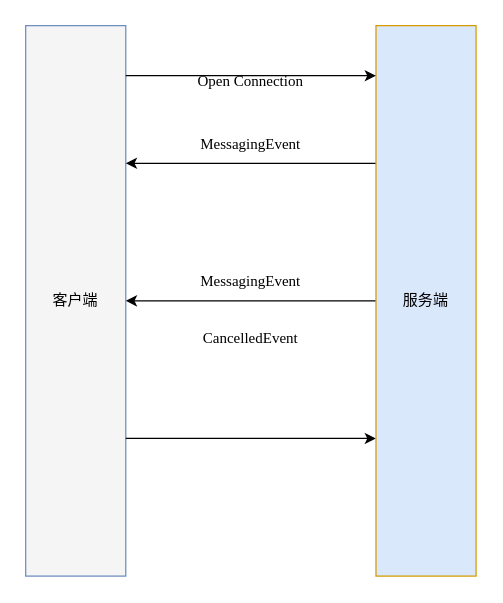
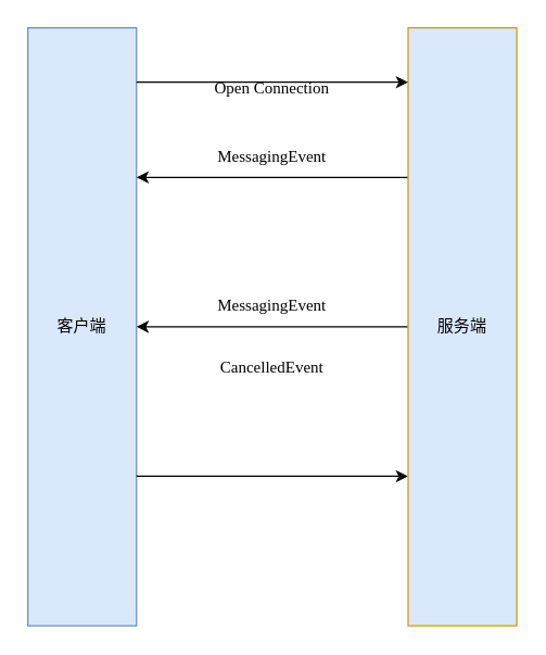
  <mxCell id="0" />
  <mxCell id="1" parent="0" />
- <mxCell id="2" value="客户端" style="rounded=0;whiteSpace=wrap;html=1;strokeColor=#6c8ebf;shadow=0;fillColor=#f5f5f5;" vertex="1" parent="1"><mxGeometry x="20" y="20" width="80" height="440" as="geometry" /></mxCell>
+ <mxCell id="2" value="客户端" style="rounded=0;whiteSpace=wrap;html=1;strokeColor=#6c8ebf;shadow=0;fillColor=#dae8fc;" vertex="1" parent="1"><mxGeometry x="20" y="20" width="80" height="440" as="geometry" /></mxCell>
  <mxCell id="3" style="edgeStyle=orthogonalEdgeStyle;rounded=0;orthogonalLoop=1;jettySize=auto;html=1;exitX=0;exitY=0.25;exitDx=0;exitDy=0;entryX=1;entryY=0.25;entryDx=0;entryDy=0;" edge="1" parent="1" source="6" target="2"><mxGeometry relative="1" as="geometry" /></mxCell>
  <mxCell id="4" style="edgeStyle=orthogonalEdgeStyle;rounded=0;orthogonalLoop=1;jettySize=auto;html=1;exitX=0;exitY=0.5;exitDx=0;exitDy=0;" edge="1" parent="1" source="6" target="2"><mxGeometry relative="1" as="geometry" /></mxCell>
  <mxCell id="5" style="edgeStyle=orthogonalEdgeStyle;rounded=0;orthogonalLoop=1;jettySize=auto;html=1;exitX=0;exitY=0.75;exitDx=0;exitDy=0;entryX=1;entryY=0.75;entryDx=0;entryDy=0;endArrow=none;endFill=0;startArrow=classic;startFill=1;" edge="1" parent="1" source="6" target="2"><mxGeometry relative="1" as="geometry" /></mxCell>
  <mxCell id="6" value="服务端" style="rounded=0;whiteSpace=wrap;html=1;fillColor=#dae8fc;strokeColor=#d79b00;" vertex="1" parent="1"><mxGeometry x="300" y="20" width="80" height="440" as="geometry" /></mxCell>
  <mxCell id="7" value="MessagingEvent" style="text;html=1;align=center;verticalAlign=middle;whiteSpace=wrap;rounded=0;fontFamily=Comic Sans MS;" vertex="1" parent="1"><mxGeometry x="100" y="100" width="200" height="30" as="geometry" /></mxCell>
  <mxCell id="8" value="CancelledEvent" style="text;html=1;align=center;verticalAlign=middle;whiteSpace=wrap;rounded=0;fontFamily=Comic Sans MS;" vertex="1" parent="1"><mxGeometry x="110" y="255" width="180" height="30" as="geometry" /></mxCell>
  <mxCell id="9" style="edgeStyle=orthogonalEdgeStyle;rounded=0;orthogonalLoop=1;jettySize=auto;html=1;exitX=1;exitY=0.5;exitDx=0;exitDy=0;" edge="1" parent="1" source="10" target="11"><mxGeometry relative="1" as="geometry" /></mxCell>
  <mxCell id="10" value="" style="rounded=0;whiteSpace=wrap;html=1;fillColor=none;strokeColor=none;" vertex="1" parent="1"><mxGeometry x="20" y="20" width="80" height="80" as="geometry" /></mxCell>
  <mxCell id="11" value="" style="rounded=0;whiteSpace=wrap;html=1;fillColor=none;strokeColor=none;" vertex="1" parent="1"><mxGeometry x="300" y="20" width="80" height="80" as="geometry" /></mxCell>
  <mxCell id="12" value="" style="rounded=0;whiteSpace=wrap;html=1;fillColor=none;strokeColor=none;" vertex="1" parent="1"><mxGeometry x="20" y="380" width="80" height="80" as="geometry" /></mxCell>
  <mxCell id="13" value="" style="rounded=0;whiteSpace=wrap;html=1;fillColor=none;strokeColor=none;" vertex="1" parent="1"><mxGeometry x="300" y="380" width="80" height="80" as="geometry" /></mxCell>
  <mxCell id="14" value="Open Connection" style="text;html=1;align=center;verticalAlign=middle;whiteSpace=wrap;rounded=0;fontFamily=Comic Sans MS;" vertex="1" parent="1"><mxGeometry x="110" y="50" width="180" height="30" as="geometry" /></mxCell>
  <mxCell id="15" value="MessagingEvent" style="text;html=1;align=center;verticalAlign=middle;whiteSpace=wrap;rounded=0;fontFamily=Comic Sans MS;" vertex="1" parent="1"><mxGeometry x="100" y="210" width="200" height="30" as="geometry" /></mxCell>
